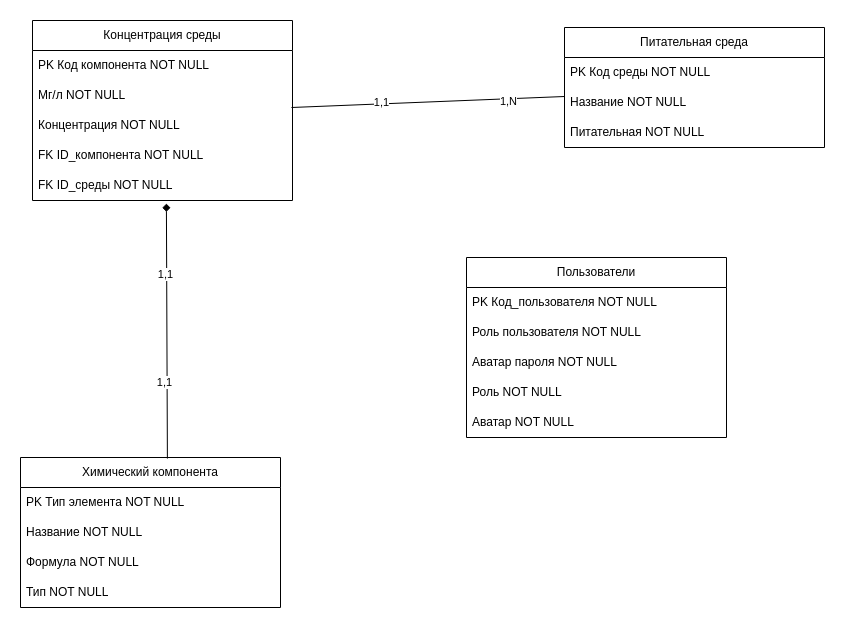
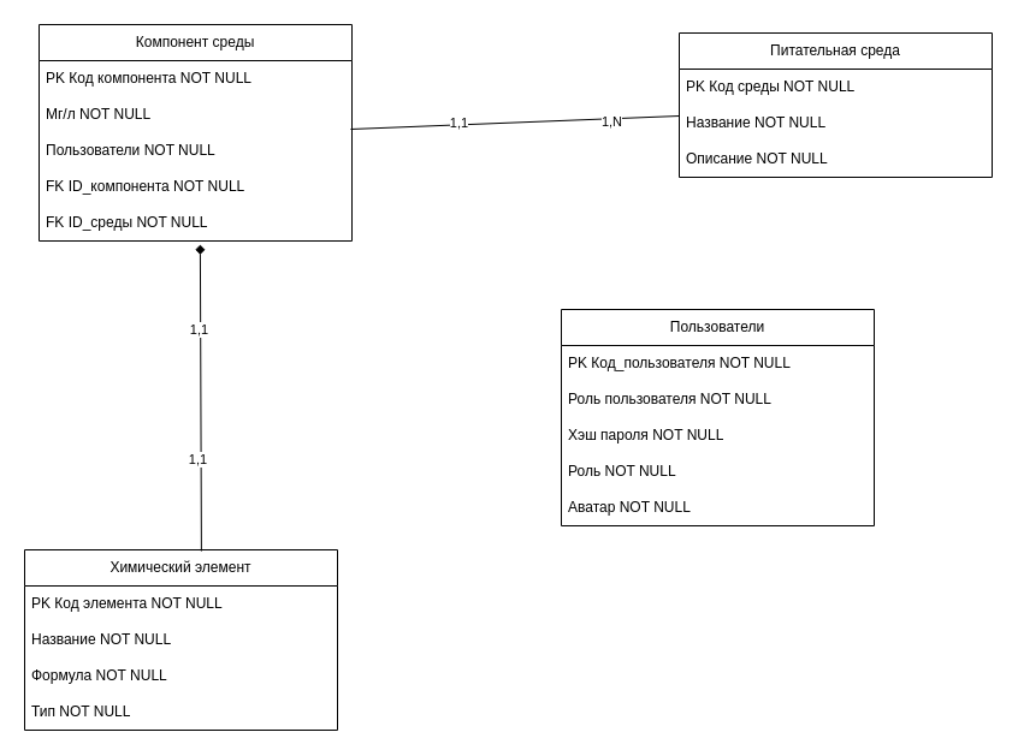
  <mxCell id="0" />
  <mxCell id="1" parent="0" />
- <mxCell id="2" value="Химический компонента" style="swimlane;fontStyle=0;childLayout=stackLayout;horizontal=1;startSize=30;horizontalStack=0;resizeParent=1;resizeParentMax=0;resizeLast=0;collapsible=1;marginBottom=0;whiteSpace=wrap;html=1;" vertex="1" parent="1"><mxGeometry x="20" y="457" width="260" height="150" as="geometry" /></mxCell>
- <mxCell id="3" value="PK Тип элемента NOT NULL" style="text;strokeColor=none;fillColor=none;align=left;verticalAlign=middle;spacingLeft=4;spacingRight=4;overflow=hidden;points=[[0,0.5],[1,0.5]];portConstraint=eastwest;rotatable=0;whiteSpace=wrap;html=1;" vertex="1" parent="2"><mxGeometry y="30" width="260" height="30" as="geometry" /></mxCell>
+ <mxCell id="2" value="Химический элемент" style="swimlane;fontStyle=0;childLayout=stackLayout;horizontal=1;startSize=30;horizontalStack=0;resizeParent=1;resizeParentMax=0;resizeLast=0;collapsible=1;marginBottom=0;whiteSpace=wrap;html=1;" vertex="1" parent="1"><mxGeometry x="20" y="457" width="260" height="150" as="geometry" /></mxCell>
+ <mxCell id="3" value="PK Код элемента NOT NULL" style="text;strokeColor=none;fillColor=none;align=left;verticalAlign=middle;spacingLeft=4;spacingRight=4;overflow=hidden;points=[[0,0.5],[1,0.5]];portConstraint=eastwest;rotatable=0;whiteSpace=wrap;html=1;" vertex="1" parent="2"><mxGeometry y="30" width="260" height="30" as="geometry" /></mxCell>
  <mxCell id="4" value="&lt;div&gt;Название NOT NULL&lt;br&gt;&lt;/div&gt;" style="text;strokeColor=none;fillColor=none;align=left;verticalAlign=middle;spacingLeft=4;spacingRight=4;overflow=hidden;points=[[0,0.5],[1,0.5]];portConstraint=eastwest;rotatable=0;whiteSpace=wrap;html=1;" vertex="1" parent="2"><mxGeometry y="60" width="260" height="30" as="geometry" /></mxCell>
  <mxCell id="5" value="Формула NOT NULL" style="text;strokeColor=none;fillColor=none;align=left;verticalAlign=middle;spacingLeft=4;spacingRight=4;overflow=hidden;points=[[0,0.5],[1,0.5]];portConstraint=eastwest;rotatable=0;whiteSpace=wrap;html=1;" vertex="1" parent="2"><mxGeometry y="90" width="260" height="30" as="geometry" /></mxCell>
  <mxCell id="6" value="Тип NOT NULL" style="text;strokeColor=none;fillColor=none;align=left;verticalAlign=middle;spacingLeft=4;spacingRight=4;overflow=hidden;points=[[0,0.5],[1,0.5]];portConstraint=eastwest;rotatable=0;whiteSpace=wrap;html=1;" vertex="1" parent="2"><mxGeometry y="120" width="260" height="30" as="geometry" /></mxCell>
  <mxCell id="7" value="Питательная среда" style="swimlane;fontStyle=0;childLayout=stackLayout;horizontal=1;startSize=30;horizontalStack=0;resizeParent=1;resizeParentMax=0;resizeLast=0;collapsible=1;marginBottom=0;whiteSpace=wrap;html=1;" vertex="1" parent="1"><mxGeometry x="564" y="27" width="260" height="120" as="geometry" /></mxCell>
  <mxCell id="8" value="PK Код среды NOT NULL" style="text;strokeColor=none;fillColor=none;align=left;verticalAlign=middle;spacingLeft=4;spacingRight=4;overflow=hidden;points=[[0,0.5],[1,0.5]];portConstraint=eastwest;rotatable=0;whiteSpace=wrap;html=1;" vertex="1" parent="7"><mxGeometry y="30" width="260" height="30" as="geometry" /></mxCell>
  <mxCell id="9" value="Название NOT NULL" style="text;strokeColor=none;fillColor=none;align=left;verticalAlign=middle;spacingLeft=4;spacingRight=4;overflow=hidden;points=[[0,0.5],[1,0.5]];portConstraint=eastwest;rotatable=0;whiteSpace=wrap;html=1;" vertex="1" parent="7"><mxGeometry y="60" width="260" height="30" as="geometry" /></mxCell>
- <mxCell id="10" value="Питательная NOT NULL" style="text;strokeColor=none;fillColor=none;align=left;verticalAlign=middle;spacingLeft=4;spacingRight=4;overflow=hidden;points=[[0,0.5],[1,0.5]];portConstraint=eastwest;rotatable=0;whiteSpace=wrap;html=1;" vertex="1" parent="7"><mxGeometry y="90" width="260" height="30" as="geometry" /></mxCell>
- <mxCell id="11" value="Концентрация среды" style="swimlane;fontStyle=0;childLayout=stackLayout;horizontal=1;startSize=30;horizontalStack=0;resizeParent=1;resizeParentMax=0;resizeLast=0;collapsible=1;marginBottom=0;whiteSpace=wrap;html=1;" vertex="1" parent="1"><mxGeometry x="32" y="20" width="260" height="180" as="geometry" /></mxCell>
+ <mxCell id="10" value="Описание NOT NULL" style="text;strokeColor=none;fillColor=none;align=left;verticalAlign=middle;spacingLeft=4;spacingRight=4;overflow=hidden;points=[[0,0.5],[1,0.5]];portConstraint=eastwest;rotatable=0;whiteSpace=wrap;html=1;" vertex="1" parent="7"><mxGeometry y="90" width="260" height="30" as="geometry" /></mxCell>
+ <mxCell id="11" value="Компонент среды" style="swimlane;fontStyle=0;childLayout=stackLayout;horizontal=1;startSize=30;horizontalStack=0;resizeParent=1;resizeParentMax=0;resizeLast=0;collapsible=1;marginBottom=0;whiteSpace=wrap;html=1;" vertex="1" parent="1"><mxGeometry x="32" y="20" width="260" height="180" as="geometry" /></mxCell>
  <mxCell id="12" value="&lt;div&gt;PK Код компонента NOT NULL&lt;/div&gt;" style="text;strokeColor=none;fillColor=none;align=left;verticalAlign=middle;spacingLeft=4;spacingRight=4;overflow=hidden;points=[[0,0.5],[1,0.5]];portConstraint=eastwest;rotatable=0;whiteSpace=wrap;html=1;" vertex="1" parent="11"><mxGeometry y="30" width="260" height="30" as="geometry" /></mxCell>
  <mxCell id="13" value="Мг/л NOT NULL" style="text;strokeColor=none;fillColor=none;align=left;verticalAlign=middle;spacingLeft=4;spacingRight=4;overflow=hidden;points=[[0,0.5],[1,0.5]];portConstraint=eastwest;rotatable=0;whiteSpace=wrap;html=1;" vertex="1" parent="11"><mxGeometry y="60" width="260" height="30" as="geometry" /></mxCell>
- <mxCell id="14" value="Концентрация NOT NULL" style="text;strokeColor=none;fillColor=none;align=left;verticalAlign=middle;spacingLeft=4;spacingRight=4;overflow=hidden;points=[[0,0.5],[1,0.5]];portConstraint=eastwest;rotatable=0;whiteSpace=wrap;html=1;" vertex="1" parent="11"><mxGeometry y="90" width="260" height="30" as="geometry" /></mxCell>
+ <mxCell id="14" value="Пользователи NOT NULL" style="text;strokeColor=none;fillColor=none;align=left;verticalAlign=middle;spacingLeft=4;spacingRight=4;overflow=hidden;points=[[0,0.5],[1,0.5]];portConstraint=eastwest;rotatable=0;whiteSpace=wrap;html=1;" vertex="1" parent="11"><mxGeometry y="90" width="260" height="30" as="geometry" /></mxCell>
  <mxCell id="15" value="FK ID_компонента NOT NULL" style="text;strokeColor=none;fillColor=none;align=left;verticalAlign=middle;spacingLeft=4;spacingRight=4;overflow=hidden;points=[[0,0.5],[1,0.5]];portConstraint=eastwest;rotatable=0;whiteSpace=wrap;html=1;" vertex="1" parent="11"><mxGeometry y="120" width="260" height="30" as="geometry" /></mxCell>
  <mxCell id="16" value="FK ID_среды NOT NULL" style="text;strokeColor=none;fillColor=none;align=left;verticalAlign=middle;spacingLeft=4;spacingRight=4;overflow=hidden;points=[[0,0.5],[1,0.5]];portConstraint=eastwest;rotatable=0;whiteSpace=wrap;html=1;" vertex="1" parent="11"><mxGeometry y="150" width="260" height="30" as="geometry" /></mxCell>
  <mxCell id="17" value="Пользователи" style="swimlane;fontStyle=0;childLayout=stackLayout;horizontal=1;startSize=30;horizontalStack=0;resizeParent=1;resizeParentMax=0;resizeLast=0;collapsible=1;marginBottom=0;whiteSpace=wrap;html=1;" vertex="1" parent="1"><mxGeometry x="466" y="257" width="260" height="180" as="geometry" /></mxCell>
  <mxCell id="18" value="PK Код_пользователя NOT NULL" style="text;strokeColor=none;fillColor=none;align=left;verticalAlign=middle;spacingLeft=4;spacingRight=4;overflow=hidden;points=[[0,0.5],[1,0.5]];portConstraint=eastwest;rotatable=0;whiteSpace=wrap;html=1;" vertex="1" parent="17"><mxGeometry y="30" width="260" height="30" as="geometry" /></mxCell>
  <mxCell id="19" value="Роль пользователя NOT NULL" style="text;strokeColor=none;fillColor=none;align=left;verticalAlign=middle;spacingLeft=4;spacingRight=4;overflow=hidden;points=[[0,0.5],[1,0.5]];portConstraint=eastwest;rotatable=0;whiteSpace=wrap;html=1;" vertex="1" parent="17"><mxGeometry y="60" width="260" height="30" as="geometry" /></mxCell>
- <mxCell id="20" value="Аватар пароля NOT NULL" style="text;strokeColor=none;fillColor=none;align=left;verticalAlign=middle;spacingLeft=4;spacingRight=4;overflow=hidden;points=[[0,0.5],[1,0.5]];portConstraint=eastwest;rotatable=0;whiteSpace=wrap;html=1;" vertex="1" parent="17"><mxGeometry y="90" width="260" height="30" as="geometry" /></mxCell>
+ <mxCell id="20" value="Хэш пароля NOT NULL" style="text;strokeColor=none;fillColor=none;align=left;verticalAlign=middle;spacingLeft=4;spacingRight=4;overflow=hidden;points=[[0,0.5],[1,0.5]];portConstraint=eastwest;rotatable=0;whiteSpace=wrap;html=1;" vertex="1" parent="17"><mxGeometry y="90" width="260" height="30" as="geometry" /></mxCell>
  <mxCell id="21" value="Роль NOT NULL" style="text;strokeColor=none;fillColor=none;align=left;verticalAlign=middle;spacingLeft=4;spacingRight=4;overflow=hidden;points=[[0,0.5],[1,0.5]];portConstraint=eastwest;rotatable=0;whiteSpace=wrap;html=1;" vertex="1" parent="17"><mxGeometry y="120" width="260" height="30" as="geometry" /></mxCell>
  <mxCell id="22" value="Аватар NOT NULL" style="text;strokeColor=none;fillColor=none;align=left;verticalAlign=middle;spacingLeft=4;spacingRight=4;overflow=hidden;points=[[0,0.5],[1,0.5]];portConstraint=eastwest;rotatable=0;whiteSpace=wrap;html=1;" vertex="1" parent="17"><mxGeometry y="150" width="260" height="30" as="geometry" /></mxCell>
  <mxCell id="23" value="" style="endArrow=diamond;html=1;rounded=0;exitX=0.565;exitY=0.007;exitDx=0;exitDy=0;exitPerimeter=0;entryX=0.515;entryY=1.1;entryDx=0;entryDy=0;entryPerimeter=0;" edge="1" parent="1" source="2" target="16"><mxGeometry width="50" height="50" relative="1" as="geometry"><mxPoint x="402" y="333" as="sourcePoint" /><mxPoint x="452" y="283" as="targetPoint" /></mxGeometry></mxCell>
  <mxCell id="24" value="1,1" style="edgeLabel;html=1;align=center;verticalAlign=middle;resizable=0;points=[];" vertex="1" connectable="0" parent="23"><mxGeometry x="0.451" y="2" relative="1" as="geometry"><mxPoint as="offset" /></mxGeometry></mxCell>
  <mxCell id="25" value="1,1" style="edgeLabel;html=1;align=center;verticalAlign=middle;resizable=0;points=[];" vertex="1" connectable="0" parent="23"><mxGeometry x="-0.396" y="3" relative="1" as="geometry"><mxPoint as="offset" /></mxGeometry></mxCell>
  <mxCell id="26" value="" style="endArrow=none;html=1;rounded=0;exitX=0.996;exitY=-0.1;exitDx=0;exitDy=0;exitPerimeter=0;entryX=0;entryY=0.3;entryDx=0;entryDy=0;entryPerimeter=0;" edge="1" parent="1" source="14" target="9"><mxGeometry width="50" height="50" relative="1" as="geometry"><mxPoint x="401" y="100" as="sourcePoint" /><mxPoint x="451" y="50" as="targetPoint" /></mxGeometry></mxCell>
  <mxCell id="27" value="1,1" style="edgeLabel;html=1;align=center;verticalAlign=middle;resizable=0;points=[];" vertex="1" connectable="0" parent="26"><mxGeometry x="-0.34" y="2" relative="1" as="geometry"><mxPoint as="offset" /></mxGeometry></mxCell>
  <mxCell id="28" value="1,N" style="edgeLabel;html=1;align=center;verticalAlign=middle;resizable=0;points=[];" vertex="1" connectable="0" parent="26"><mxGeometry x="0.589" y="-2" relative="1" as="geometry"><mxPoint as="offset" /></mxGeometry></mxCell>
